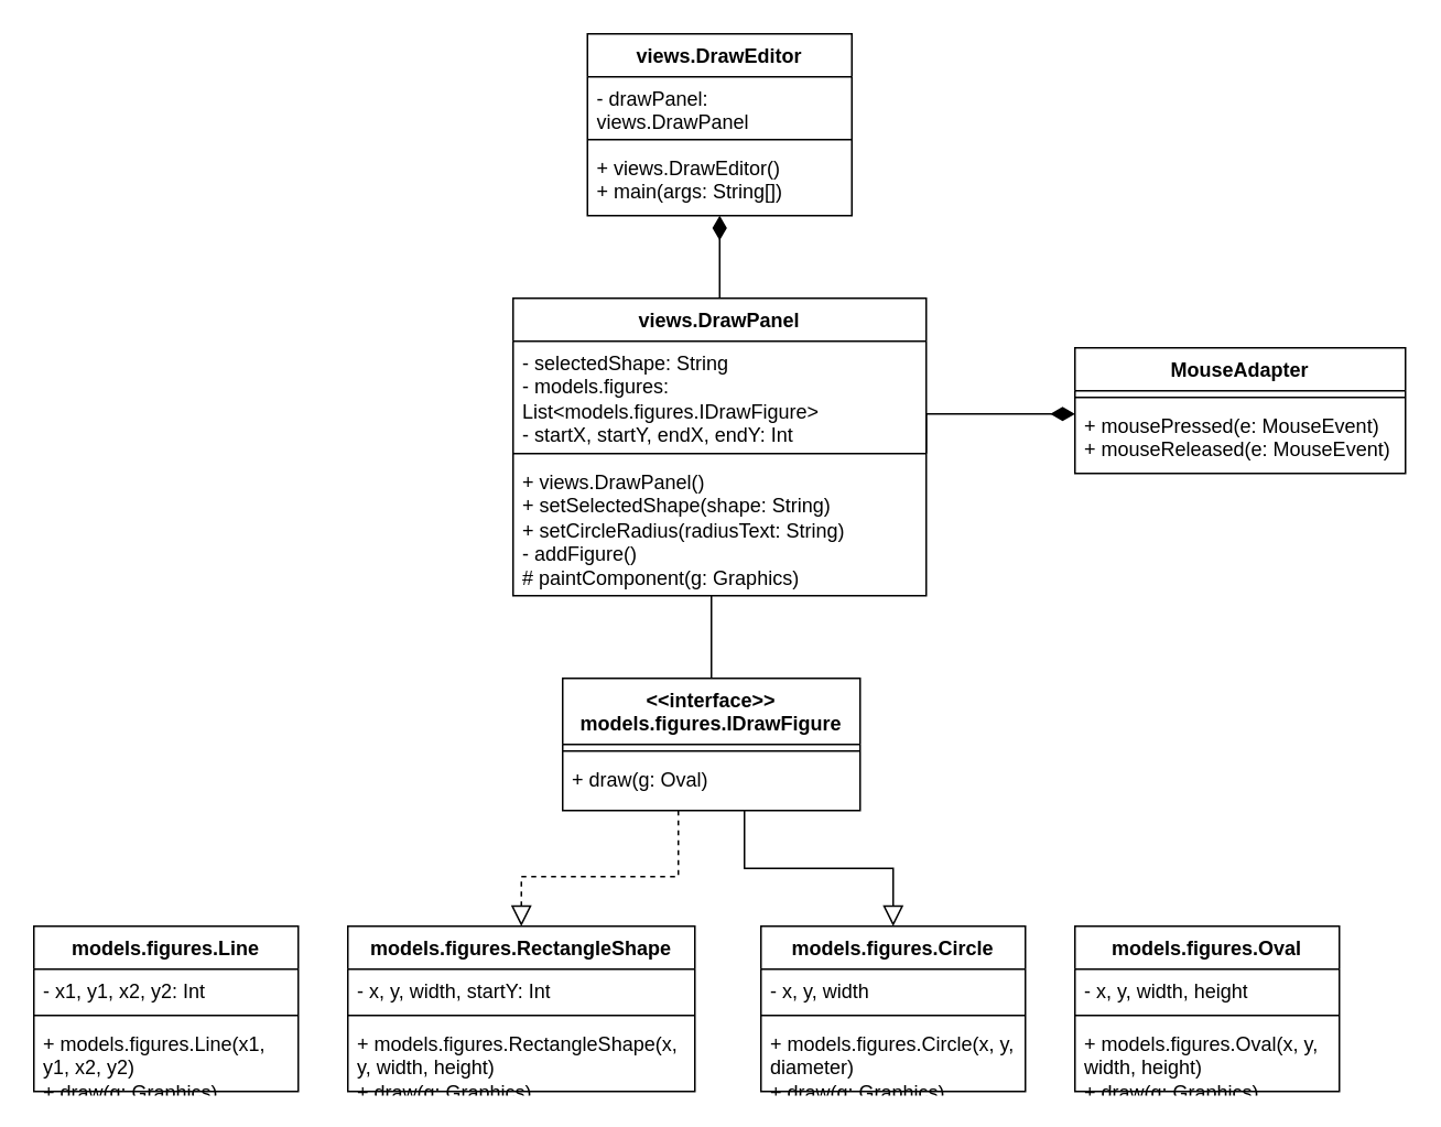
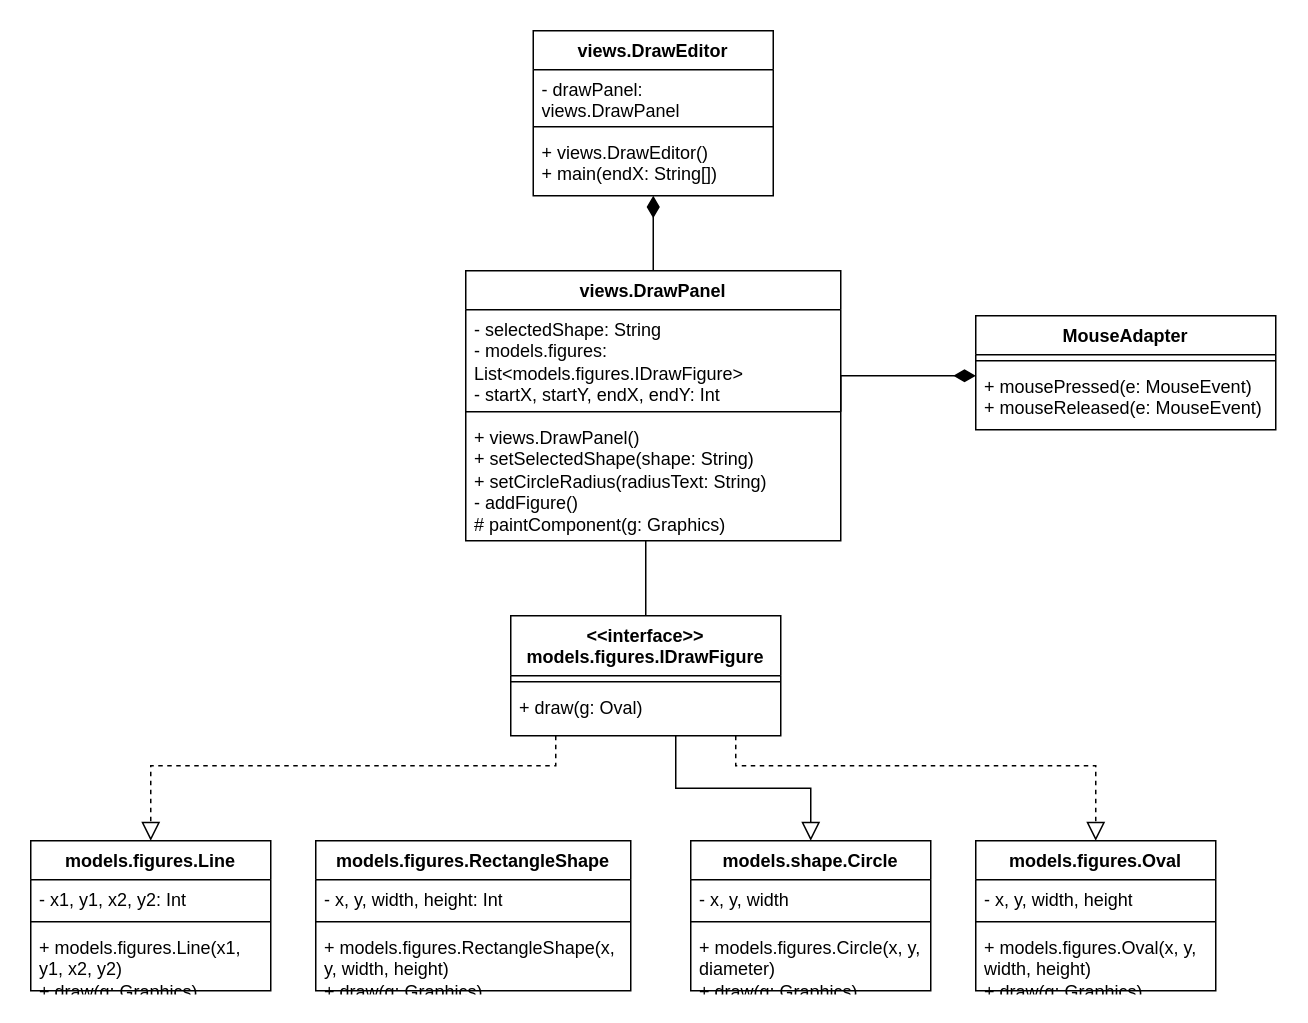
  <mxCell id="0" />
  <mxCell id="1" parent="0" />
  <mxCell id="2" style="edgeStyle=orthogonalEdgeStyle;rounded=0;orthogonalLoop=1;jettySize=auto;html=1;entryX=0.5;entryY=0;entryDx=0;entryDy=0;endArrow=none;endFill=1;endSize=12;startSize=12;startFill=1;startArrow=diamondThin;" edge="1" parent="1" source="3" target="8"><mxGeometry relative="1" as="geometry" /></mxCell>
  <mxCell id="3" value="views.DrawEditor" style="swimlane;fontStyle=1;align=center;verticalAlign=top;childLayout=stackLayout;horizontal=1;startSize=26;horizontalStack=0;resizeParent=1;resizeParentMax=0;resizeLast=0;collapsible=1;marginBottom=0;whiteSpace=wrap;html=1;" vertex="1" parent="1"><mxGeometry x="355" y="20" width="160" height="110" as="geometry" /></mxCell>
  <mxCell id="4" value="- drawPanel: views.DrawPanel&lt;div&gt;- radiusField: JTextField&lt;/div&gt;" style="text;strokeColor=none;fillColor=none;align=left;verticalAlign=top;spacingLeft=4;spacingRight=4;overflow=hidden;rotatable=0;points=[[0,0.5],[1,0.5]];portConstraint=eastwest;whiteSpace=wrap;html=1;" vertex="1" parent="3"><mxGeometry y="26" width="160" height="34" as="geometry" /></mxCell>
  <mxCell id="5" value="" style="line;strokeWidth=1;fillColor=none;align=left;verticalAlign=middle;spacingTop=-1;spacingLeft=3;spacingRight=3;rotatable=0;labelPosition=right;points=[];portConstraint=eastwest;strokeColor=inherit;" vertex="1" parent="3"><mxGeometry y="60" width="160" height="8" as="geometry" /></mxCell>
- <mxCell id="6" value="+ views.DrawEditor()&lt;div&gt;+ main(args: String[])&amp;nbsp;&lt;/div&gt;" style="text;strokeColor=none;fillColor=none;align=left;verticalAlign=top;spacingLeft=4;spacingRight=4;overflow=hidden;rotatable=0;points=[[0,0.5],[1,0.5]];portConstraint=eastwest;whiteSpace=wrap;html=1;" vertex="1" parent="3"><mxGeometry y="68" width="160" height="42" as="geometry" /></mxCell>
+ <mxCell id="6" value="+ views.DrawEditor()&lt;div&gt;+ main(endX: String[])&amp;nbsp;&lt;/div&gt;" style="text;strokeColor=none;fillColor=none;align=left;verticalAlign=top;spacingLeft=4;spacingRight=4;overflow=hidden;rotatable=0;points=[[0,0.5],[1,0.5]];portConstraint=eastwest;whiteSpace=wrap;html=1;" vertex="1" parent="3"><mxGeometry y="68" width="160" height="42" as="geometry" /></mxCell>
  <mxCell id="7" style="edgeStyle=orthogonalEdgeStyle;rounded=0;orthogonalLoop=1;jettySize=auto;html=1;entryX=0.5;entryY=0;entryDx=0;entryDy=0;endSize=10;endArrow=none;endFill=0;" edge="1" parent="1" source="8" target="20"><mxGeometry relative="1" as="geometry"><Array as="points"><mxPoint x="430" y="370" /><mxPoint x="430" y="370" /></Array></mxGeometry></mxCell>
  <mxCell id="8" value="views.DrawPanel" style="swimlane;fontStyle=1;align=center;verticalAlign=top;childLayout=stackLayout;horizontal=1;startSize=26;horizontalStack=0;resizeParent=1;resizeParentMax=0;resizeLast=0;collapsible=1;marginBottom=0;whiteSpace=wrap;html=1;" vertex="1" parent="1"><mxGeometry x="310" y="180" width="250" height="180" as="geometry" /></mxCell>
  <mxCell id="9" value="- selectedShape: String&lt;div&gt;- models.figures: List&amp;lt;models.figures.IDrawFigure&amp;gt;&lt;/div&gt;&lt;div&gt;- startX,&amp;nbsp;&lt;span style=&quot;background-color: transparent; color: light-dark(rgb(0, 0, 0), rgb(255, 255, 255));&quot;&gt;startY,&amp;nbsp;&lt;/span&gt;&lt;span style=&quot;background-color: transparent; color: light-dark(rgb(0, 0, 0), rgb(255, 255, 255));&quot;&gt;endX,&lt;/span&gt;&lt;span style=&quot;background-color: transparent; color: light-dark(rgb(0, 0, 0), rgb(255, 255, 255));&quot;&gt;&amp;nbsp;endY: Int&lt;/span&gt;&lt;/div&gt;&lt;div&gt;- customRadius: Int&lt;/div&gt;" style="text;strokeColor=none;fillColor=none;align=left;verticalAlign=top;spacingLeft=4;spacingRight=4;overflow=hidden;rotatable=0;points=[[0,0.5],[1,0.5]];portConstraint=eastwest;whiteSpace=wrap;html=1;" vertex="1" parent="8"><mxGeometry y="26" width="250" height="64" as="geometry" /></mxCell>
  <mxCell id="10" value="" style="line;strokeWidth=1;fillColor=none;align=left;verticalAlign=middle;spacingTop=-1;spacingLeft=3;spacingRight=3;rotatable=0;labelPosition=right;points=[];portConstraint=eastwest;strokeColor=inherit;" vertex="1" parent="8"><mxGeometry y="90" width="250" height="8" as="geometry" /></mxCell>
  <mxCell id="11" value="+ views.DrawPanel()&lt;div&gt;+ setSelectedShape(shape: String)&lt;/div&gt;&lt;div&gt;+ setCircleRadius(radiusText: String)&lt;/div&gt;&lt;div&gt;- addFigure()&lt;/div&gt;&lt;div&gt;# paintComponent(g: Graphics)&lt;/div&gt;" style="text;strokeColor=none;fillColor=none;align=left;verticalAlign=top;spacingLeft=4;spacingRight=4;overflow=hidden;rotatable=0;points=[[0,0.5],[1,0.5]];portConstraint=eastwest;whiteSpace=wrap;html=1;" vertex="1" parent="8"><mxGeometry y="98" width="250" height="82" as="geometry" /></mxCell>
  <mxCell id="12" value="MouseAdapter" style="swimlane;fontStyle=1;align=center;verticalAlign=top;childLayout=stackLayout;horizontal=1;startSize=26;horizontalStack=0;resizeParent=1;resizeParentMax=0;resizeLast=0;collapsible=1;marginBottom=0;whiteSpace=wrap;html=1;" vertex="1" parent="1"><mxGeometry x="650" y="210" width="200" height="76" as="geometry" /></mxCell>
  <mxCell id="13" value="" style="line;strokeWidth=1;fillColor=none;align=left;verticalAlign=middle;spacingTop=-1;spacingLeft=3;spacingRight=3;rotatable=0;labelPosition=right;points=[];portConstraint=eastwest;strokeColor=inherit;" vertex="1" parent="12"><mxGeometry y="26" width="200" height="8" as="geometry" /></mxCell>
  <mxCell id="14" value="+ mousePressed(e: MouseEvent)&lt;div&gt;+ mouseReleased(e: MouseEvent)&lt;/div&gt;" style="text;strokeColor=none;fillColor=none;align=left;verticalAlign=top;spacingLeft=4;spacingRight=4;overflow=hidden;rotatable=0;points=[[0,0.5],[1,0.5]];portConstraint=eastwest;whiteSpace=wrap;html=1;" vertex="1" parent="12"><mxGeometry y="34" width="200" height="42" as="geometry" /></mxCell>
  <mxCell id="15" style="edgeStyle=orthogonalEdgeStyle;rounded=0;orthogonalLoop=1;jettySize=auto;html=1;endArrow=diamondThin;endFill=1;startSize=12;endSize=12;" edge="1" parent="1" target="12"><mxGeometry relative="1" as="geometry"><mxPoint x="630" y="238" as="targetPoint" /><mxPoint x="560" y="274" as="sourcePoint" /><Array as="points"><mxPoint x="560" y="250" /></Array></mxGeometry></mxCell>
- <mxCell id="17" style="edgeStyle=orthogonalEdgeStyle;rounded=0;orthogonalLoop=1;jettySize=auto;html=1;entryX=0.5;entryY=0;entryDx=0;entryDy=0;endArrow=block;endFill=0;endSize=10;dashed=1;" edge="1" parent="1" source="20" target="27"><mxGeometry relative="1" as="geometry"><Array as="points"><mxPoint x="410" y="530" /><mxPoint x="315" y="530" /></Array></mxGeometry></mxCell>
+ <mxCell id="16" style="edgeStyle=orthogonalEdgeStyle;rounded=0;orthogonalLoop=1;jettySize=auto;html=1;entryX=0.5;entryY=0;entryDx=0;entryDy=0;endArrow=block;endFill=0;endSize=10;dashed=1;" edge="1" parent="1" source="20" target="23"><mxGeometry relative="1" as="geometry"><Array as="points"><mxPoint x="370" y="510" /><mxPoint x="100" y="510" /></Array></mxGeometry></mxCell>
  <mxCell id="18" style="edgeStyle=orthogonalEdgeStyle;rounded=0;orthogonalLoop=1;jettySize=auto;html=1;entryX=0.5;entryY=0;entryDx=0;entryDy=0;endArrow=block;endFill=0;endSize=10;dashed=0;" edge="1" parent="1" source="20" target="31"><mxGeometry relative="1" as="geometry"><Array as="points"><mxPoint x="450" y="525" /><mxPoint x="540" y="525" /></Array></mxGeometry></mxCell>
+ <mxCell id="19" style="edgeStyle=orthogonalEdgeStyle;rounded=0;orthogonalLoop=1;jettySize=auto;html=1;entryX=0.5;entryY=0;entryDx=0;entryDy=0;endArrow=block;endFill=0;endSize=10;dashed=1;" edge="1" parent="1" source="20" target="35"><mxGeometry relative="1" as="geometry"><Array as="points"><mxPoint x="490" y="510" /><mxPoint x="730" y="510" /></Array></mxGeometry></mxCell>
  <mxCell id="20" value="&amp;lt;&amp;lt;interface&amp;gt;&amp;gt;&lt;div&gt;models.figures.IDrawFigure&lt;/div&gt;" style="swimlane;fontStyle=1;align=center;verticalAlign=top;childLayout=stackLayout;horizontal=1;startSize=40;horizontalStack=0;resizeParent=1;resizeParentMax=0;resizeLast=0;collapsible=1;marginBottom=0;whiteSpace=wrap;html=1;" vertex="1" parent="1"><mxGeometry x="340" y="410" width="180" height="80" as="geometry" /></mxCell>
  <mxCell id="21" value="" style="line;strokeWidth=1;fillColor=none;align=left;verticalAlign=middle;spacingTop=-1;spacingLeft=3;spacingRight=3;rotatable=0;labelPosition=right;points=[];portConstraint=eastwest;strokeColor=inherit;" vertex="1" parent="20"><mxGeometry y="40" width="180" height="8" as="geometry" /></mxCell>
  <mxCell id="22" value="+ draw(g: Oval)" style="text;strokeColor=none;fillColor=none;align=left;verticalAlign=top;spacingLeft=4;spacingRight=4;overflow=hidden;rotatable=0;points=[[0,0.5],[1,0.5]];portConstraint=eastwest;whiteSpace=wrap;html=1;" vertex="1" parent="20"><mxGeometry y="48" width="180" height="32" as="geometry" /></mxCell>
  <mxCell id="23" value="models.figures.Line" style="swimlane;fontStyle=1;align=center;verticalAlign=top;childLayout=stackLayout;horizontal=1;startSize=26;horizontalStack=0;resizeParent=1;resizeParentMax=0;resizeLast=0;collapsible=1;marginBottom=0;whiteSpace=wrap;html=1;" vertex="1" parent="1"><mxGeometry x="20" y="560" width="160" height="100" as="geometry" /></mxCell>
  <mxCell id="24" value="- x1, y1, x2, y2: Int" style="text;strokeColor=none;fillColor=none;align=left;verticalAlign=top;spacingLeft=4;spacingRight=4;overflow=hidden;rotatable=0;points=[[0,0.5],[1,0.5]];portConstraint=eastwest;whiteSpace=wrap;html=1;" vertex="1" parent="23"><mxGeometry y="26" width="160" height="24" as="geometry" /></mxCell>
  <mxCell id="25" value="" style="line;strokeWidth=1;fillColor=none;align=left;verticalAlign=middle;spacingTop=-1;spacingLeft=3;spacingRight=3;rotatable=0;labelPosition=right;points=[];portConstraint=eastwest;strokeColor=inherit;" vertex="1" parent="23"><mxGeometry y="50" width="160" height="8" as="geometry" /></mxCell>
  <mxCell id="26" value="+ models.figures.Line(x1, y1, x2, y2)&lt;div&gt;+ draw(g: Graphics)&lt;/div&gt;" style="text;strokeColor=none;fillColor=none;align=left;verticalAlign=top;spacingLeft=4;spacingRight=4;overflow=hidden;rotatable=0;points=[[0,0.5],[1,0.5]];portConstraint=eastwest;whiteSpace=wrap;html=1;" vertex="1" parent="23"><mxGeometry y="58" width="160" height="42" as="geometry" /></mxCell>
  <mxCell id="27" value="models.figures.RectangleShape" style="swimlane;fontStyle=1;align=center;verticalAlign=top;childLayout=stackLayout;horizontal=1;startSize=26;horizontalStack=0;resizeParent=1;resizeParentMax=0;resizeLast=0;collapsible=1;marginBottom=0;whiteSpace=wrap;html=1;" vertex="1" parent="1"><mxGeometry x="210" y="560" width="210" height="100" as="geometry" /></mxCell>
- <mxCell id="28" value="- x, y, width, startY: Int" style="text;strokeColor=none;fillColor=none;align=left;verticalAlign=top;spacingLeft=4;spacingRight=4;overflow=hidden;rotatable=0;points=[[0,0.5],[1,0.5]];portConstraint=eastwest;whiteSpace=wrap;html=1;" vertex="1" parent="27"><mxGeometry y="26" width="210" height="24" as="geometry" /></mxCell>
+ <mxCell id="28" value="- x, y, width, height: Int" style="text;strokeColor=none;fillColor=none;align=left;verticalAlign=top;spacingLeft=4;spacingRight=4;overflow=hidden;rotatable=0;points=[[0,0.5],[1,0.5]];portConstraint=eastwest;whiteSpace=wrap;html=1;" vertex="1" parent="27"><mxGeometry y="26" width="210" height="24" as="geometry" /></mxCell>
  <mxCell id="29" value="" style="line;strokeWidth=1;fillColor=none;align=left;verticalAlign=middle;spacingTop=-1;spacingLeft=3;spacingRight=3;rotatable=0;labelPosition=right;points=[];portConstraint=eastwest;strokeColor=inherit;" vertex="1" parent="27"><mxGeometry y="50" width="210" height="8" as="geometry" /></mxCell>
  <mxCell id="30" value="+ models.figures.RectangleShape(x, y, width, height)&lt;div&gt;+ draw(g: Graphics)&lt;/div&gt;" style="text;strokeColor=none;fillColor=none;align=left;verticalAlign=top;spacingLeft=4;spacingRight=4;overflow=hidden;rotatable=0;points=[[0,0.5],[1,0.5]];portConstraint=eastwest;whiteSpace=wrap;html=1;" vertex="1" parent="27"><mxGeometry y="58" width="210" height="42" as="geometry" /></mxCell>
- <mxCell id="31" value="models.figures.Circle" style="swimlane;fontStyle=1;align=center;verticalAlign=top;childLayout=stackLayout;horizontal=1;startSize=26;horizontalStack=0;resizeParent=1;resizeParentMax=0;resizeLast=0;collapsible=1;marginBottom=0;whiteSpace=wrap;html=1;" vertex="1" parent="1"><mxGeometry x="460" y="560" width="160" height="100" as="geometry" /></mxCell>
+ <mxCell id="31" value="models.shape.Circle" style="swimlane;fontStyle=1;align=center;verticalAlign=top;childLayout=stackLayout;horizontal=1;startSize=26;horizontalStack=0;resizeParent=1;resizeParentMax=0;resizeLast=0;collapsible=1;marginBottom=0;whiteSpace=wrap;html=1;" vertex="1" parent="1"><mxGeometry x="460" y="560" width="160" height="100" as="geometry" /></mxCell>
  <mxCell id="32" value="- x, y, width" style="text;strokeColor=none;fillColor=none;align=left;verticalAlign=top;spacingLeft=4;spacingRight=4;overflow=hidden;rotatable=0;points=[[0,0.5],[1,0.5]];portConstraint=eastwest;whiteSpace=wrap;html=1;" vertex="1" parent="31"><mxGeometry y="26" width="160" height="24" as="geometry" /></mxCell>
  <mxCell id="33" value="" style="line;strokeWidth=1;fillColor=none;align=left;verticalAlign=middle;spacingTop=-1;spacingLeft=3;spacingRight=3;rotatable=0;labelPosition=right;points=[];portConstraint=eastwest;strokeColor=inherit;" vertex="1" parent="31"><mxGeometry y="50" width="160" height="8" as="geometry" /></mxCell>
  <mxCell id="34" value="+ models.figures.Circle(x, y, diameter)&lt;div&gt;+ draw(g: Graphics)&lt;/div&gt;" style="text;strokeColor=none;fillColor=none;align=left;verticalAlign=top;spacingLeft=4;spacingRight=4;overflow=hidden;rotatable=0;points=[[0,0.5],[1,0.5]];portConstraint=eastwest;whiteSpace=wrap;html=1;" vertex="1" parent="31"><mxGeometry y="58" width="160" height="42" as="geometry" /></mxCell>
  <mxCell id="35" value="models.figures.Oval" style="swimlane;fontStyle=1;align=center;verticalAlign=top;childLayout=stackLayout;horizontal=1;startSize=26;horizontalStack=0;resizeParent=1;resizeParentMax=0;resizeLast=0;collapsible=1;marginBottom=0;whiteSpace=wrap;html=1;" vertex="1" parent="1"><mxGeometry x="650" y="560" width="160" height="100" as="geometry" /></mxCell>
  <mxCell id="36" value="- x, y, width, height" style="text;strokeColor=none;fillColor=none;align=left;verticalAlign=top;spacingLeft=4;spacingRight=4;overflow=hidden;rotatable=0;points=[[0,0.5],[1,0.5]];portConstraint=eastwest;whiteSpace=wrap;html=1;" vertex="1" parent="35"><mxGeometry y="26" width="160" height="24" as="geometry" /></mxCell>
  <mxCell id="37" value="" style="line;strokeWidth=1;fillColor=none;align=left;verticalAlign=middle;spacingTop=-1;spacingLeft=3;spacingRight=3;rotatable=0;labelPosition=right;points=[];portConstraint=eastwest;strokeColor=inherit;" vertex="1" parent="35"><mxGeometry y="50" width="160" height="8" as="geometry" /></mxCell>
  <mxCell id="38" value="+ models.figures.Oval(x, y, width, height)&lt;br&gt;&lt;div&gt;+ draw(g: Graphics)&lt;/div&gt;" style="text;strokeColor=none;fillColor=none;align=left;verticalAlign=top;spacingLeft=4;spacingRight=4;overflow=hidden;rotatable=0;points=[[0,0.5],[1,0.5]];portConstraint=eastwest;whiteSpace=wrap;html=1;" vertex="1" parent="35"><mxGeometry y="58" width="160" height="42" as="geometry" /></mxCell>
